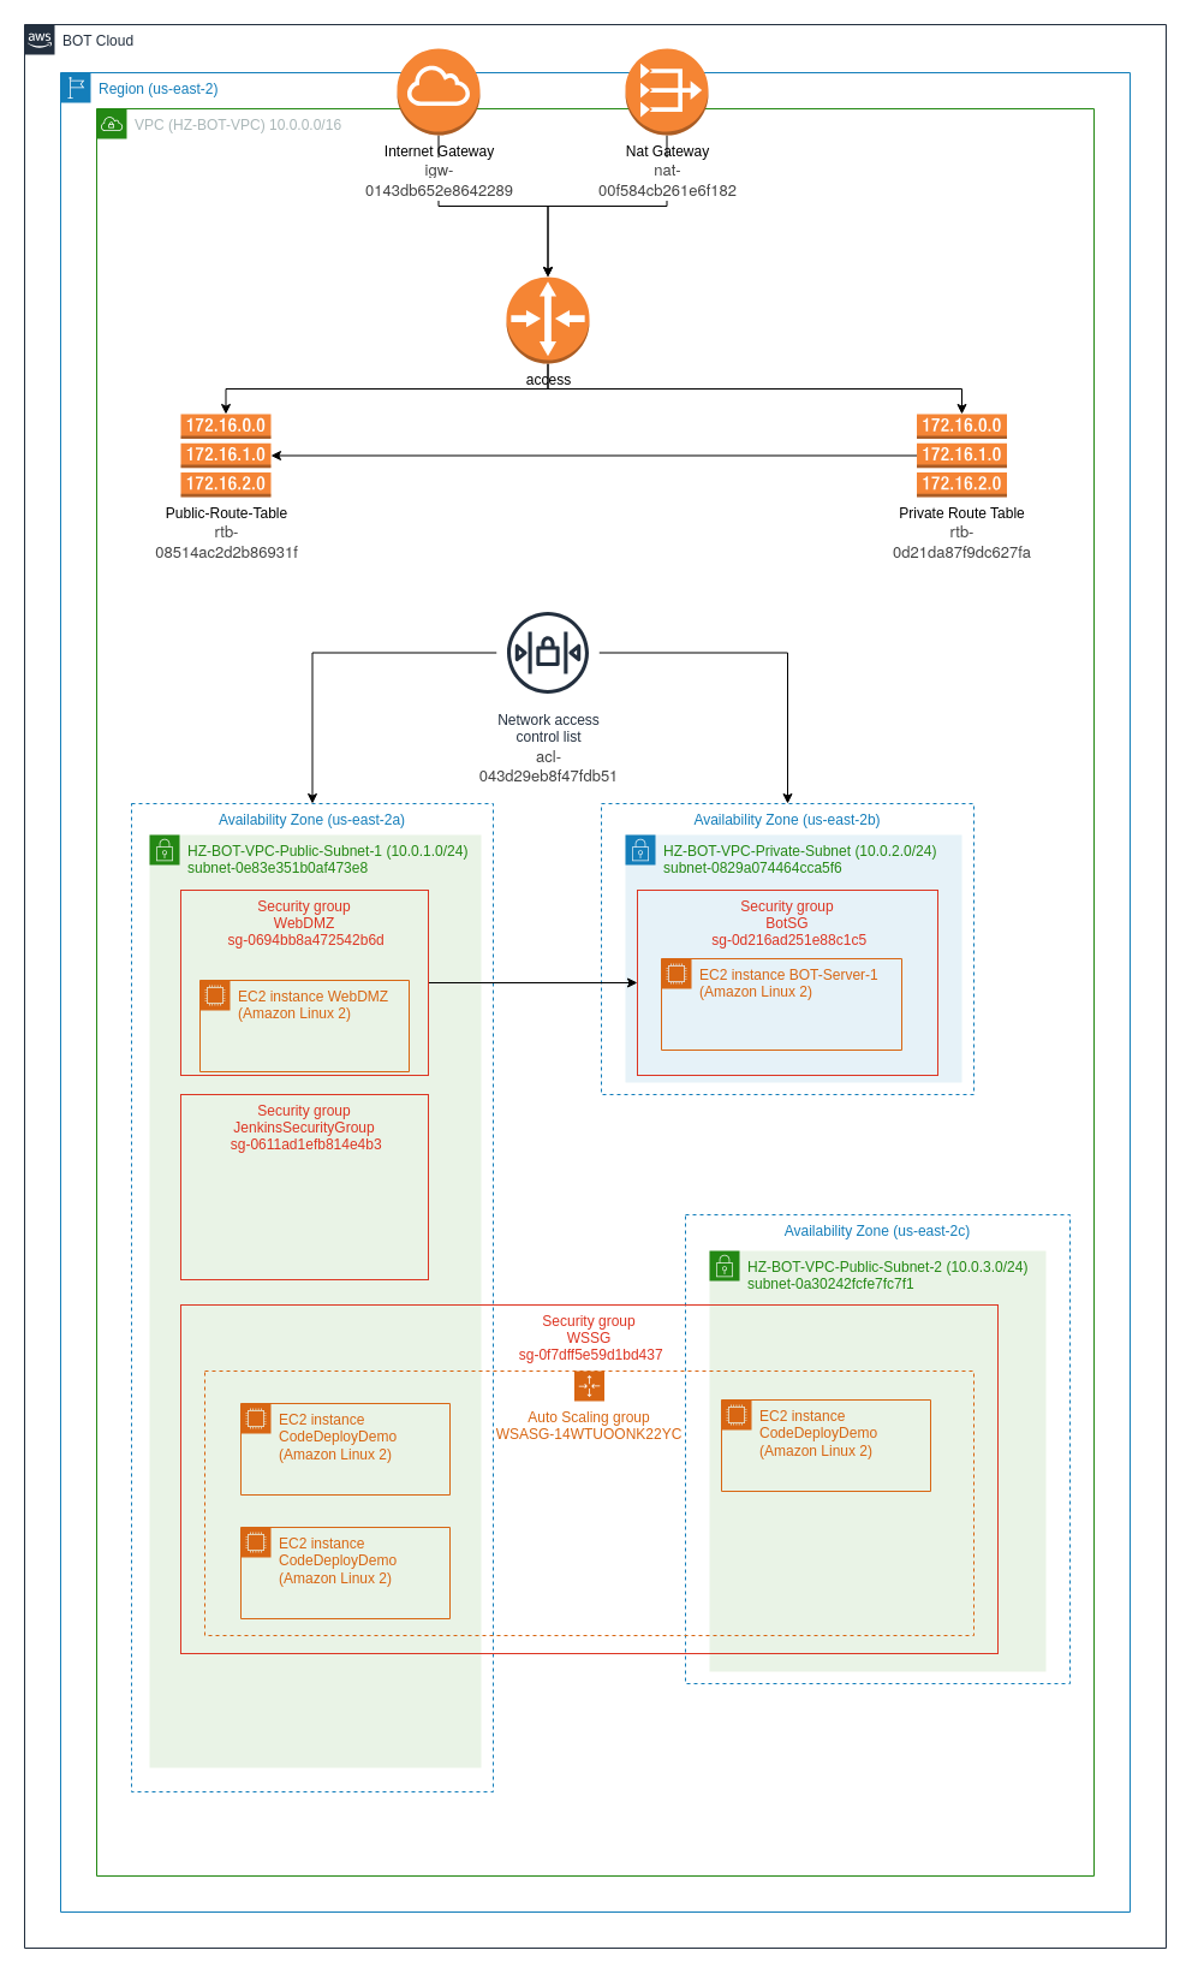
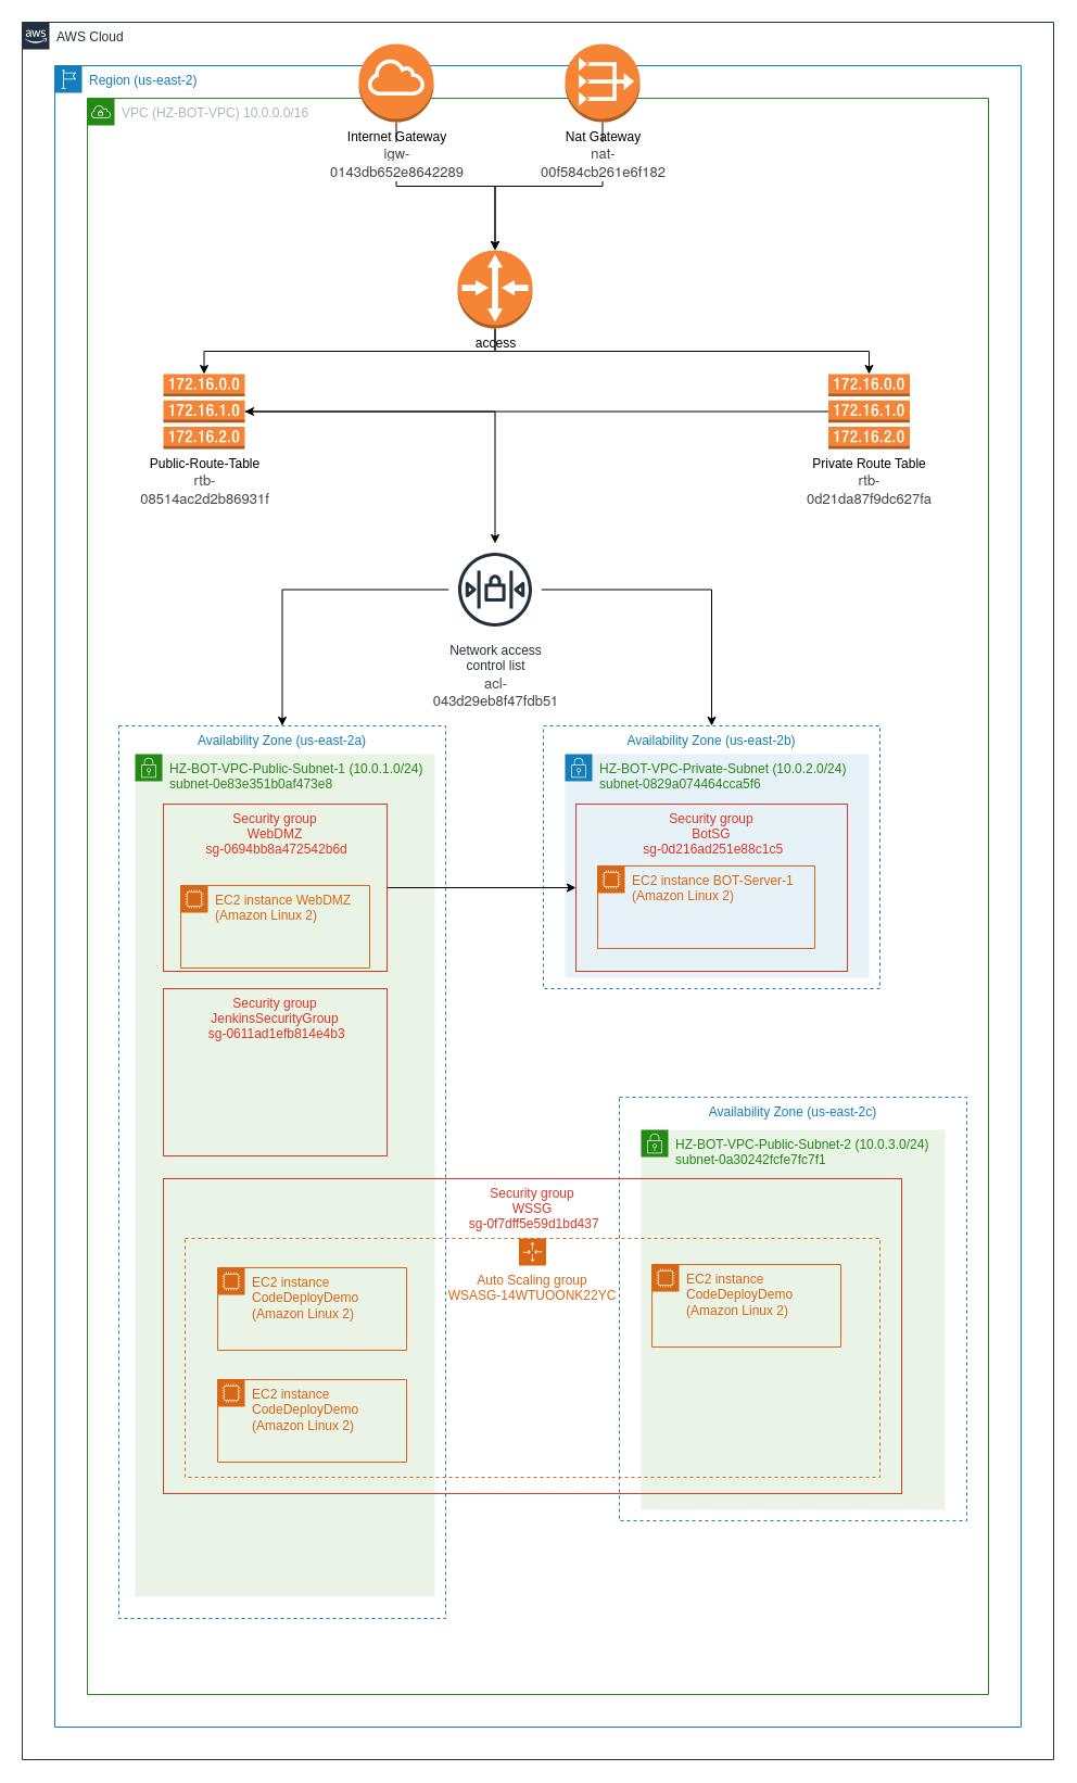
  <mxCell id="0" />
  <mxCell id="1" parent="0" />
- <mxCell id="2" value="BOT Cloud" style="points=[[0,0],[0.25,0],[0.5,0],[0.75,0],[1,0],[1,0.25],[1,0.5],[1,0.75],[1,1],[0.75,1],[0.5,1],[0.25,1],[0,1],[0,0.75],[0,0.5],[0,0.25]];outlineConnect=0;gradientColor=none;html=1;whiteSpace=wrap;fontSize=12;fontStyle=0;shape=mxgraph.aws4.group;grIcon=mxgraph.aws4.group_aws_cloud_alt;strokeColor=#232F3E;fillColor=none;verticalAlign=top;align=left;spacingLeft=30;fontColor=#232F3E;dashed=0;" parent="1" vertex="1"><mxGeometry x="20" y="20" width="950" height="1600" as="geometry" /></mxCell>
+ <mxCell id="2" value="AWS Cloud" style="points=[[0,0],[0.25,0],[0.5,0],[0.75,0],[1,0],[1,0.25],[1,0.5],[1,0.75],[1,1],[0.75,1],[0.5,1],[0.25,1],[0,1],[0,0.75],[0,0.5],[0,0.25]];outlineConnect=0;gradientColor=none;html=1;whiteSpace=wrap;fontSize=12;fontStyle=0;shape=mxgraph.aws4.group;grIcon=mxgraph.aws4.group_aws_cloud_alt;strokeColor=#232F3E;fillColor=none;verticalAlign=top;align=left;spacingLeft=30;fontColor=#232F3E;dashed=0;" parent="1" vertex="1"><mxGeometry x="20" y="20" width="950" height="1600" as="geometry" /></mxCell>
  <mxCell id="3" value="Region (us-east-2)" style="points=[[0,0],[0.25,0],[0.5,0],[0.75,0],[1,0],[1,0.25],[1,0.5],[1,0.75],[1,1],[0.75,1],[0.5,1],[0.25,1],[0,1],[0,0.75],[0,0.5],[0,0.25]];outlineConnect=0;gradientColor=none;html=1;whiteSpace=wrap;fontSize=12;fontStyle=0;shape=mxgraph.aws4.group;grIcon=mxgraph.aws4.group_region;strokeColor=#147EBA;fillColor=none;verticalAlign=top;align=left;spacingLeft=30;fontColor=#147EBA;dashed=0;" parent="1" vertex="1"><mxGeometry x="50" y="60" width="890" height="1530" as="geometry" /></mxCell>
  <mxCell id="4" value="VPC (HZ-BOT-VPC) 10.0.0.0/16" style="points=[[0,0],[0.25,0],[0.5,0],[0.75,0],[1,0],[1,0.25],[1,0.5],[1,0.75],[1,1],[0.75,1],[0.5,1],[0.25,1],[0,1],[0,0.75],[0,0.5],[0,0.25]];outlineConnect=0;gradientColor=none;html=1;whiteSpace=wrap;fontSize=12;fontStyle=0;shape=mxgraph.aws4.group;grIcon=mxgraph.aws4.group_vpc;strokeColor=#248814;fillColor=none;verticalAlign=top;align=left;spacingLeft=30;fontColor=#AAB7B8;dashed=0;" parent="1" vertex="1"><mxGeometry x="80" y="90" width="830" height="1470" as="geometry" /></mxCell>
  <mxCell id="5" style="edgeStyle=orthogonalEdgeStyle;rounded=0;orthogonalLoop=1;jettySize=auto;html=1;exitX=0.5;exitY=1;exitDx=0;exitDy=0;exitPerimeter=0;entryX=0.5;entryY=0;entryDx=0;entryDy=0;entryPerimeter=0;" parent="1" source="6" target="9" edge="1"><mxGeometry relative="1" as="geometry" /></mxCell>
  <mxCell id="6" value="Internet Gateway&lt;br&gt;&lt;span style=&quot;color: rgb(68 , 68 , 68) ; font-family: &amp;#34;helvetica neue&amp;#34; , &amp;#34;roboto&amp;#34; , &amp;#34;arial&amp;#34; , sans-serif ; font-size: 13px ; white-space: normal ; background-color: rgb(255 , 255 , 255)&quot;&gt;igw-0143db652e8642289&lt;/span&gt;" style="outlineConnect=0;dashed=0;verticalLabelPosition=bottom;verticalAlign=top;align=center;html=1;shape=mxgraph.aws3.internet_gateway;fillColor=#F58534;gradientColor=none;" parent="1" vertex="1"><mxGeometry x="330" y="40" width="69" height="72" as="geometry" /></mxCell>
  <mxCell id="7" style="edgeStyle=orthogonalEdgeStyle;rounded=0;orthogonalLoop=1;jettySize=auto;html=1;exitX=0.5;exitY=1;exitDx=0;exitDy=0;exitPerimeter=0;entryX=0.5;entryY=0;entryDx=0;entryDy=0;entryPerimeter=0;" parent="1" source="9" target="11" edge="1"><mxGeometry relative="1" as="geometry" /></mxCell>
  <mxCell id="8" style="edgeStyle=orthogonalEdgeStyle;rounded=0;orthogonalLoop=1;jettySize=auto;html=1;exitX=0.5;exitY=1;exitDx=0;exitDy=0;exitPerimeter=0;entryX=0.5;entryY=0;entryDx=0;entryDy=0;entryPerimeter=0;" parent="1" source="9" target="27" edge="1"><mxGeometry relative="1" as="geometry" /></mxCell>
  <mxCell id="9" value="access" style="outlineConnect=0;dashed=0;verticalLabelPosition=bottom;verticalAlign=top;align=center;html=1;shape=mxgraph.aws3.router;fillColor=#F58534;gradientColor=none;" parent="1" vertex="1"><mxGeometry x="421" y="230" width="69" height="72" as="geometry" /></mxCell>
+ <mxCell id="10" style="edgeStyle=orthogonalEdgeStyle;rounded=0;orthogonalLoop=1;jettySize=auto;html=1;exitX=1;exitY=0.5;exitDx=0;exitDy=0;exitPerimeter=0;" edge="1" parent="1" source="11" target="14"><mxGeometry relative="1" as="geometry" /></mxCell>
  <mxCell id="11" value="Public-Route-Table&lt;br&gt;&lt;span style=&quot;color: rgb(68 , 68 , 68) ; font-family: &amp;#34;helvetica neue&amp;#34; , &amp;#34;roboto&amp;#34; , &amp;#34;arial&amp;#34; , sans-serif ; font-size: 13px ; white-space: normal ; background-color: rgb(255 , 255 , 255)&quot;&gt;rtb-08514ac2d2b86931f&lt;/span&gt;" style="outlineConnect=0;dashed=0;verticalLabelPosition=bottom;verticalAlign=top;align=center;html=1;shape=mxgraph.aws3.route_table;fillColor=#F58536;gradientColor=none;" parent="1" vertex="1"><mxGeometry x="150" y="344" width="75" height="69" as="geometry" /></mxCell>
  <mxCell id="12" value="" style="edgeStyle=orthogonalEdgeStyle;rounded=0;orthogonalLoop=1;jettySize=auto;html=1;entryX=0.5;entryY=0;entryDx=0;entryDy=0;" edge="1" parent="1" source="14" target="16"><mxGeometry relative="1" as="geometry"><mxPoint x="267.5" y="515" as="targetPoint" /></mxGeometry></mxCell>
  <mxCell id="13" value="" style="edgeStyle=orthogonalEdgeStyle;rounded=0;orthogonalLoop=1;jettySize=auto;html=1;entryX=0.5;entryY=0;entryDx=0;entryDy=0;" edge="1" parent="1" source="14" target="17"><mxGeometry relative="1" as="geometry"><mxPoint x="955" y="542.5" as="targetPoint" /></mxGeometry></mxCell>
  <mxCell id="14" value="Network access&lt;br&gt;control list &lt;br&gt;&lt;span style=&quot;color: rgb(68 , 68 , 68) ; font-family: &amp;#34;helvetica neue&amp;#34; , &amp;#34;roboto&amp;#34; , &amp;#34;arial&amp;#34; , sans-serif ; font-size: 13px ; white-space: normal ; background-color: rgb(255 , 255 , 255)&quot;&gt;acl-043d29eb8f47fdb51&lt;/span&gt;" style="outlineConnect=0;fontColor=#232F3E;gradientColor=none;strokeColor=#232F3E;fillColor=#ffffff;dashed=0;verticalLabelPosition=bottom;verticalAlign=top;align=center;html=1;fontSize=12;fontStyle=0;aspect=fixed;shape=mxgraph.aws4.resourceIcon;resIcon=mxgraph.aws4.network_access_control_list;" parent="1" vertex="1"><mxGeometry x="413" y="500" width="85" height="85" as="geometry" /></mxCell>
  <mxCell id="15" value="" style="edgeStyle=orthogonalEdgeStyle;rounded=0;orthogonalLoop=1;jettySize=auto;html=1;" parent="1" source="27" target="11" edge="1"><mxGeometry relative="1" as="geometry"><mxPoint x="1140" y="480" as="targetPoint" /></mxGeometry></mxCell>
  <mxCell id="16" value="Availability Zone (us-east-2a)" style="fillColor=none;strokeColor=#147EBA;dashed=1;verticalAlign=top;fontStyle=0;fontColor=#147EBA;" parent="1" vertex="1"><mxGeometry x="109" y="668" width="301" height="822" as="geometry" /></mxCell>
  <mxCell id="17" value="Availability Zone (us-east-2b)" style="fillColor=none;strokeColor=#147EBA;dashed=1;verticalAlign=top;fontStyle=0;fontColor=#147EBA;" parent="1" vertex="1"><mxGeometry x="500" y="668" width="310" height="242" as="geometry" /></mxCell>
  <mxCell id="18" value="HZ-BOT-VPC-Public-Subnet-1 (10.0.1.0/24)&lt;br&gt;subnet-0e83e351b0af473e8" style="points=[[0,0],[0.25,0],[0.5,0],[0.75,0],[1,0],[1,0.25],[1,0.5],[1,0.75],[1,1],[0.75,1],[0.5,1],[0.25,1],[0,1],[0,0.75],[0,0.5],[0,0.25]];outlineConnect=0;gradientColor=none;html=1;whiteSpace=wrap;fontSize=12;fontStyle=0;shape=mxgraph.aws4.group;grIcon=mxgraph.aws4.group_security_group;grStroke=0;strokeColor=#248814;fillColor=#E9F3E6;verticalAlign=top;align=left;spacingLeft=30;fontColor=#248814;dashed=0;" parent="1" vertex="1"><mxGeometry x="124" y="694" width="276" height="776" as="geometry" /></mxCell>
  <mxCell id="19" value="&lt;span style=&quot;color: rgb(36 , 136 , 20)&quot;&gt;HZ-BOT-VPC-Private-Subnet&amp;nbsp;&lt;/span&gt;&lt;font color=&quot;#248814&quot;&gt;(10.0.2.0/24)&lt;/font&gt;&lt;br&gt;&lt;font color=&quot;#248814&quot;&gt;subnet-0829a074464cca5f6&lt;/font&gt;" style="points=[[0,0],[0.25,0],[0.5,0],[0.75,0],[1,0],[1,0.25],[1,0.5],[1,0.75],[1,1],[0.75,1],[0.5,1],[0.25,1],[0,1],[0,0.75],[0,0.5],[0,0.25]];outlineConnect=0;gradientColor=none;html=1;whiteSpace=wrap;fontSize=12;fontStyle=0;shape=mxgraph.aws4.group;grIcon=mxgraph.aws4.group_security_group;grStroke=0;strokeColor=#147EBA;fillColor=#E6F2F8;verticalAlign=top;align=left;spacingLeft=30;fontColor=#147EBA;dashed=0;" parent="1" vertex="1"><mxGeometry x="520" y="694" width="280" height="206" as="geometry" /></mxCell>
  <mxCell id="20" style="edgeStyle=orthogonalEdgeStyle;rounded=0;orthogonalLoop=1;jettySize=auto;html=1;exitX=1;exitY=0.5;exitDx=0;exitDy=0;entryX=0;entryY=0.5;entryDx=0;entryDy=0;" edge="1" parent="1" source="21" target="23"><mxGeometry relative="1" as="geometry" /></mxCell>
  <mxCell id="21" value="Security group&#10;WebDMZ&#10; sg-0694bb8a472542b6d" style="fillColor=none;strokeColor=#DD3522;verticalAlign=top;fontStyle=0;fontColor=#DD3522;" parent="1" vertex="1"><mxGeometry x="150" y="740" width="206" height="154" as="geometry" /></mxCell>
  <mxCell id="22" value="EC2 instance WebDMZ &lt;br&gt;(Amazon Linux 2)" style="points=[[0,0],[0.25,0],[0.5,0],[0.75,0],[1,0],[1,0.25],[1,0.5],[1,0.75],[1,1],[0.75,1],[0.5,1],[0.25,1],[0,1],[0,0.75],[0,0.5],[0,0.25]];outlineConnect=0;gradientColor=none;html=1;whiteSpace=wrap;fontSize=12;fontStyle=0;shape=mxgraph.aws4.group;grIcon=mxgraph.aws4.group_ec2_instance_contents;strokeColor=#D86613;fillColor=none;verticalAlign=top;align=left;spacingLeft=30;fontColor=#D86613;dashed=0;" parent="1" vertex="1"><mxGeometry x="166" y="815" width="174" height="76" as="geometry" /></mxCell>
  <mxCell id="23" value="Security group&#10;BotSG&#10; sg-0d216ad251e88c1c5" style="fillColor=none;strokeColor=#DD3522;verticalAlign=top;fontStyle=0;fontColor=#DD3522;" parent="1" vertex="1"><mxGeometry x="530" y="740" width="250" height="154" as="geometry" /></mxCell>
  <mxCell id="24" style="edgeStyle=orthogonalEdgeStyle;rounded=0;orthogonalLoop=1;jettySize=auto;html=1;exitX=0.5;exitY=1;exitDx=0;exitDy=0;exitPerimeter=0;entryX=0.5;entryY=0;entryDx=0;entryDy=0;entryPerimeter=0;" edge="1" parent="1" source="25" target="9"><mxGeometry relative="1" as="geometry" /></mxCell>
  <mxCell id="25" value="Nat Gateway&lt;br&gt;&lt;span style=&quot;color: rgb(68 , 68 , 68) ; font-family: &amp;#34;helvetica neue&amp;#34; , &amp;#34;roboto&amp;#34; , &amp;#34;arial&amp;#34; , sans-serif ; font-size: 13px ; white-space: normal ; background-color: rgb(255 , 255 , 255)&quot;&gt;nat-00f584cb261e6f182&lt;/span&gt;" style="outlineConnect=0;dashed=0;verticalLabelPosition=bottom;verticalAlign=top;align=center;html=1;shape=mxgraph.aws3.vpc_nat_gateway;fillColor=#F58534;gradientColor=none;" vertex="1" parent="1"><mxGeometry x="520" y="40" width="69" height="72" as="geometry" /></mxCell>
  <mxCell id="26" value="EC2 instance&amp;nbsp;BOT-Server-1&lt;br&gt;(Amazon Linux 2)" style="points=[[0,0],[0.25,0],[0.5,0],[0.75,0],[1,0],[1,0.25],[1,0.5],[1,0.75],[1,1],[0.75,1],[0.5,1],[0.25,1],[0,1],[0,0.75],[0,0.5],[0,0.25]];outlineConnect=0;gradientColor=none;html=1;whiteSpace=wrap;fontSize=12;fontStyle=0;shape=mxgraph.aws4.group;grIcon=mxgraph.aws4.group_ec2_instance_contents;strokeColor=#D86613;fillColor=none;verticalAlign=top;align=left;spacingLeft=30;fontColor=#D86613;dashed=0;" parent="1" vertex="1"><mxGeometry x="550" y="797" width="200" height="76" as="geometry" /></mxCell>
  <mxCell id="27" value="Private Route Table&lt;br&gt;&lt;span style=&quot;color: rgb(68 , 68 , 68) ; font-family: &amp;#34;helvetica neue&amp;#34; , &amp;#34;roboto&amp;#34; , &amp;#34;arial&amp;#34; , sans-serif ; font-size: 13px ; white-space: normal ; background-color: rgb(255 , 255 , 255)&quot;&gt;rtb-0d21da87f9dc627fa&lt;/span&gt;" style="outlineConnect=0;dashed=0;verticalLabelPosition=bottom;verticalAlign=top;align=center;html=1;shape=mxgraph.aws3.route_table;fillColor=#F58536;gradientColor=none;" parent="1" vertex="1"><mxGeometry x="762.5" y="344" width="75" height="69" as="geometry" /></mxCell>
  <mxCell id="28" value="Availability Zone (us-east-2c)" style="fillColor=none;strokeColor=#147EBA;dashed=1;verticalAlign=top;fontStyle=0;fontColor=#147EBA;" vertex="1" parent="1"><mxGeometry x="570" y="1010" width="320" height="390" as="geometry" /></mxCell>
  <mxCell id="29" value="HZ-BOT-VPC-Public-Subnet-2 (10.0.3.0/24)&lt;br&gt;subnet-0a30242fcfe7fc7f1" style="points=[[0,0],[0.25,0],[0.5,0],[0.75,0],[1,0],[1,0.25],[1,0.5],[1,0.75],[1,1],[0.75,1],[0.5,1],[0.25,1],[0,1],[0,0.75],[0,0.5],[0,0.25]];outlineConnect=0;gradientColor=none;html=1;whiteSpace=wrap;fontSize=12;fontStyle=0;shape=mxgraph.aws4.group;grIcon=mxgraph.aws4.group_security_group;grStroke=0;strokeColor=#248814;fillColor=#E9F3E6;verticalAlign=top;align=left;spacingLeft=30;fontColor=#248814;dashed=0;" vertex="1" parent="1"><mxGeometry x="590" y="1040" width="280" height="350" as="geometry" /></mxCell>
  <mxCell id="30" value="Security group&#10;JenkinsSecurityGroup&#10; sg-0611ad1efb814e4b3" style="fillColor=none;strokeColor=#DD3522;verticalAlign=top;fontStyle=0;fontColor=#DD3522;" vertex="1" parent="1"><mxGeometry x="150" y="910" width="206" height="154" as="geometry" /></mxCell>
  <mxCell id="31" value="Security group&#10;WSSG&#10; sg-0f7dff5e59d1bd437" style="fillColor=none;strokeColor=#DD3522;verticalAlign=top;fontStyle=0;fontColor=#DD3522;" vertex="1" parent="1"><mxGeometry x="150" y="1085" width="680" height="290" as="geometry" /></mxCell>
  <mxCell id="32" value="Auto Scaling group&lt;br&gt;WSASG-14WTUOONK22YC" style="points=[[0,0],[0.25,0],[0.5,0],[0.75,0],[1,0],[1,0.25],[1,0.5],[1,0.75],[1,1],[0.75,1],[0.5,1],[0.25,1],[0,1],[0,0.75],[0,0.5],[0,0.25]];outlineConnect=0;gradientColor=none;html=1;whiteSpace=wrap;fontSize=12;fontStyle=0;shape=mxgraph.aws4.groupCenter;grIcon=mxgraph.aws4.group_auto_scaling_group;grStroke=1;strokeColor=#D86613;fillColor=none;verticalAlign=top;align=center;fontColor=#D86613;dashed=1;spacingTop=25;" vertex="1" parent="1"><mxGeometry x="170" y="1140" width="640" height="220" as="geometry" /></mxCell>
  <mxCell id="33" value="EC2 instance CodeDeployDemo&lt;br&gt;(Amazon Linux 2)" style="points=[[0,0],[0.25,0],[0.5,0],[0.75,0],[1,0],[1,0.25],[1,0.5],[1,0.75],[1,1],[0.75,1],[0.5,1],[0.25,1],[0,1],[0,0.75],[0,0.5],[0,0.25]];outlineConnect=0;gradientColor=none;html=1;whiteSpace=wrap;fontSize=12;fontStyle=0;shape=mxgraph.aws4.group;grIcon=mxgraph.aws4.group_ec2_instance_contents;strokeColor=#D86613;fillColor=none;verticalAlign=top;align=left;spacingLeft=30;fontColor=#D86613;dashed=0;" vertex="1" parent="1"><mxGeometry x="200" y="1270" width="174" height="76" as="geometry" /></mxCell>
  <mxCell id="34" value="EC2 instance CodeDeployDemo&lt;br&gt;(Amazon Linux 2)" style="points=[[0,0],[0.25,0],[0.5,0],[0.75,0],[1,0],[1,0.25],[1,0.5],[1,0.75],[1,1],[0.75,1],[0.5,1],[0.25,1],[0,1],[0,0.75],[0,0.5],[0,0.25]];outlineConnect=0;gradientColor=none;html=1;whiteSpace=wrap;fontSize=12;fontStyle=0;shape=mxgraph.aws4.group;grIcon=mxgraph.aws4.group_ec2_instance_contents;strokeColor=#D86613;fillColor=none;verticalAlign=top;align=left;spacingLeft=30;fontColor=#D86613;dashed=0;" vertex="1" parent="1"><mxGeometry x="600" y="1164" width="174" height="76" as="geometry" /></mxCell>
  <mxCell id="35" value="EC2 instance CodeDeployDemo&lt;br&gt;(Amazon Linux 2)" style="points=[[0,0],[0.25,0],[0.5,0],[0.75,0],[1,0],[1,0.25],[1,0.5],[1,0.75],[1,1],[0.75,1],[0.5,1],[0.25,1],[0,1],[0,0.75],[0,0.5],[0,0.25]];outlineConnect=0;gradientColor=none;html=1;whiteSpace=wrap;fontSize=12;fontStyle=0;shape=mxgraph.aws4.group;grIcon=mxgraph.aws4.group_ec2_instance_contents;strokeColor=#D86613;fillColor=none;verticalAlign=top;align=left;spacingLeft=30;fontColor=#D86613;dashed=0;" vertex="1" parent="1"><mxGeometry x="200" y="1167" width="174" height="76" as="geometry" /></mxCell>
